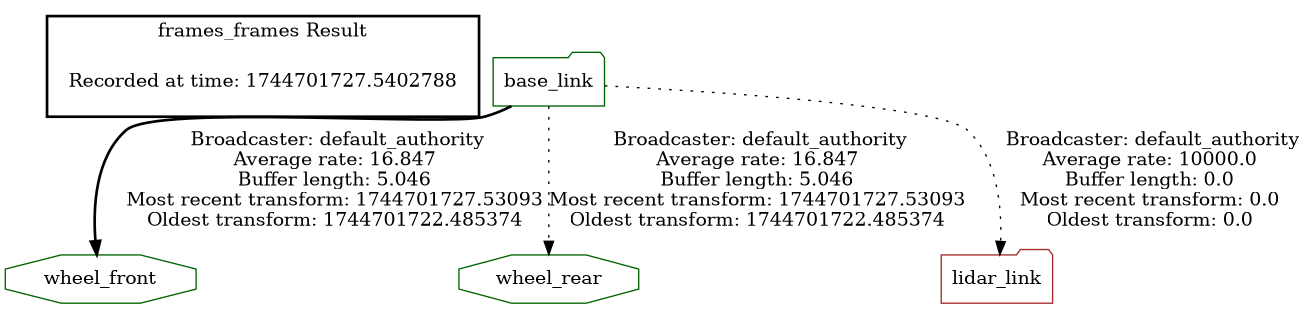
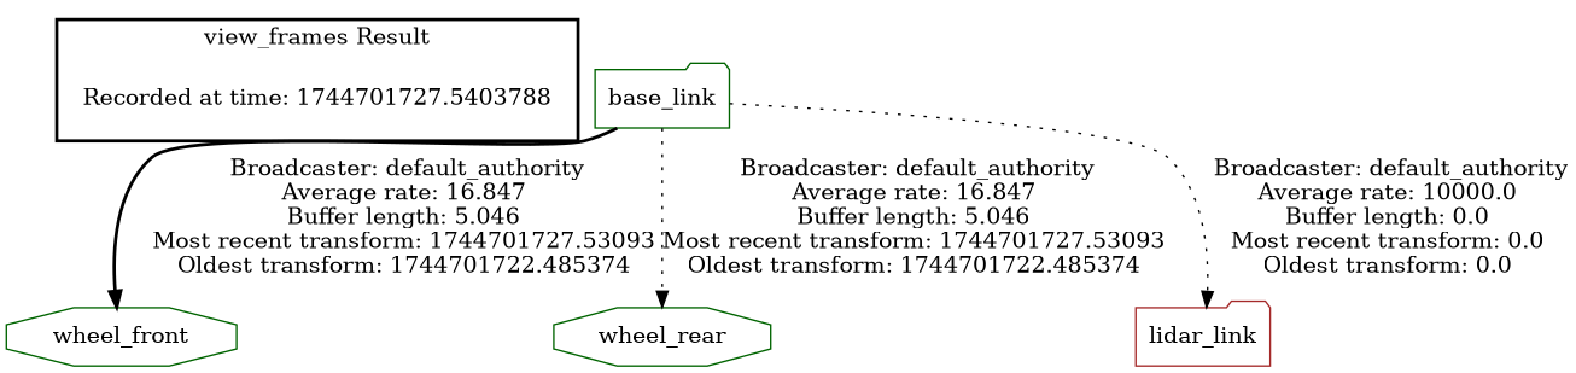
  digraph {
    node [color=darkgreen shape=octagon]
    edge [style=dotted]
-   "Recorded at time: 1744701727.5403788" [shape=plaintext label="Recorded at time: 1744701727.5402788"]
+   "Recorded at time: 1744701727.5403788" [shape=plaintext]
    wheel_front
    base_link [shape=folder]
    wheel_rear
    lidar_link [color=brown shape=folder]
    subgraph cluster_1 {
      color=black
-     label="frames_frames Result"
+     label="view_frames Result"
      style=bold
      "Recorded at time: 1744701727.5403788"
    }
    base_link -> wheel_front [label=" Broadcaster: default_authority\nAverage rate: 16.847\nBuffer length: 5.046\nMost recent transform: 1744701727.53093\nOldest transform: 1744701722.485374\n" style=bold]
    base_link -> wheel_rear [label=" Broadcaster: default_authority\nAverage rate: 16.847\nBuffer length: 5.046\nMost recent transform: 1744701727.53093\nOldest transform: 1744701722.485374\n"]
    base_link -> lidar_link [label=" Broadcaster: default_authority\nAverage rate: 10000.0\nBuffer length: 0.0\nMost recent transform: 0.0\nOldest transform: 0.0\n"]
  }
